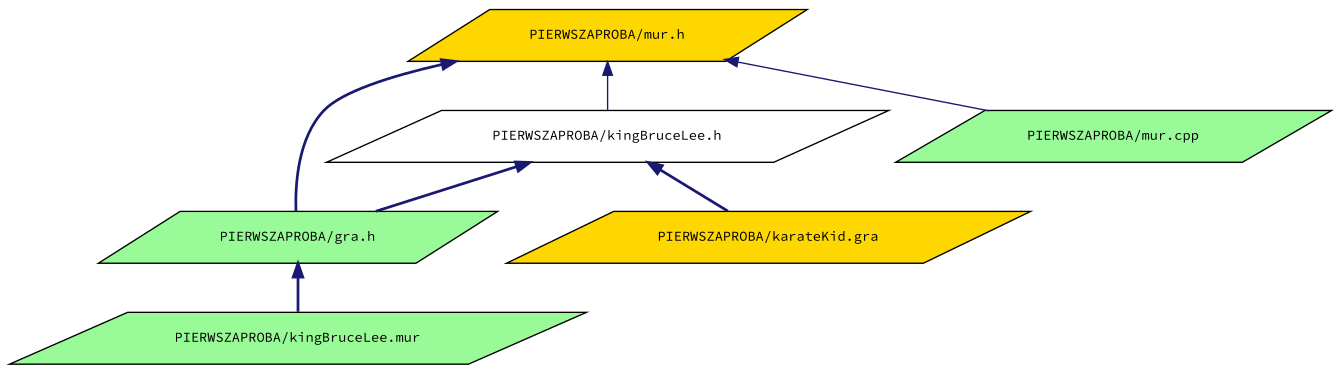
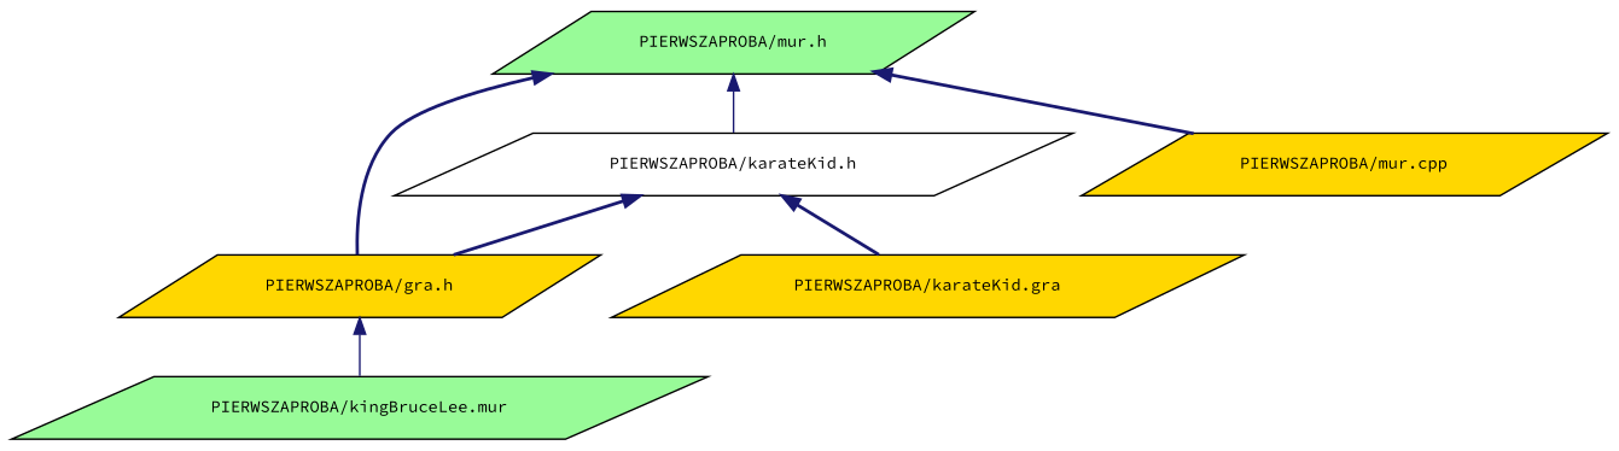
  digraph {
    fontname="Source Code Pro"
    node [color=black fillcolor=gold fontname="Source Code Pro" fontsize=10 shape=parallelogram style=filled]
    edge [color=midnightblue dir=back fontname="Source Code Pro" fontsize=10 labelfontname=Helvetica labelfontsize=10 style=bold]
-   n1 [fontcolor=black height=0.2 label="PIERWSZAPROBA/mur.h" width=0.4]
-   n2 [fillcolor=white height=0.2 label="PIERWSZAPROBA/kingBruceLee.h" width=0.4]
-   n3 [fillcolor=palegreen height=0.2 label="PIERWSZAPROBA/gra.h" width=0.4]
-   n4 [fillcolor=palegreen height=0.2 label="PIERWSZAPROBA/mur.cpp" width=0.4]
+   n1 [fillcolor=palegreen fontcolor=black height=0.2 label="PIERWSZAPROBA/mur.h" width=0.4]
+   n2 [fillcolor=white height=0.2 label="PIERWSZAPROBA/karateKid.h" width=0.4]
+   n3 [height=0.2 label="PIERWSZAPROBA/gra.h" width=0.4]
+   n4 [height=0.2 label="PIERWSZAPROBA/mur.cpp" width=0.4]
    n5 [height=0.2 label="PIERWSZAPROBA/karateKid.gra" width=0.4]
    n6 [fillcolor=palegreen height=0.2 label="PIERWSZAPROBA/kingBruceLee.mur" width=0.4]
    n1 -> n2 [style=solid]
    n1 -> n3
-   n1 -> n4 [style=solid]
+   n1 -> n4
    n2 -> n3
    n2 -> n5
-   n3 -> n6
+   n3 -> n6 [style=solid]
  }
